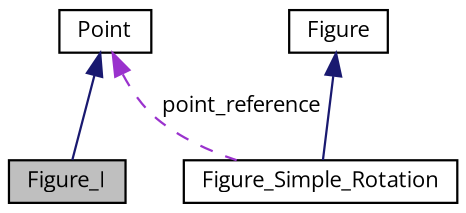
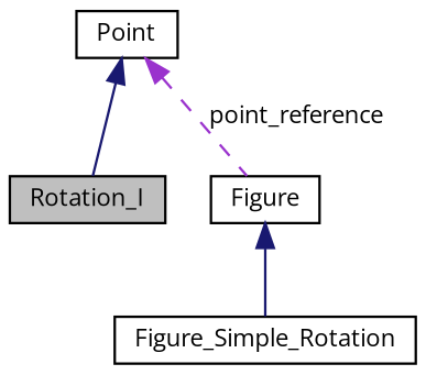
  digraph {
    fontname="Open Sans"
    node [color=black fillcolor=white fontname="Open Sans" fontsize=10 shape=record style=filled]
    edge [color=midnightblue dir=back fontname="Open Sans" fontsize=10 labelfontname=Helvetica labelfontsize=10 style=solid]
-   n1 [fillcolor=grey75 fontcolor=black height=0.2 label=Figure_I width=0.4]
+   n1 [fillcolor=grey75 fontcolor=black height=0.2 label=Rotation_I width=0.4]
    n2 [height=0.2 label=Figure_Simple_Rotation width=0.4]
    n3 [height=0.2 label=Figure width=0.4]
    n4 [height=0.2 label=Point width=0.4]
    n3 -> n2
    n4 -> n1
-   n4 -> n2 [color=darkorchid3 label=" point_reference" style=dashed]
+   n4 -> n3 [color=darkorchid3 label=" point_reference" style=dashed]
  }
